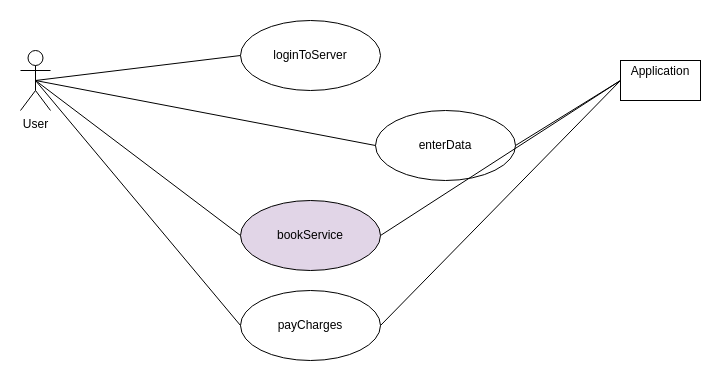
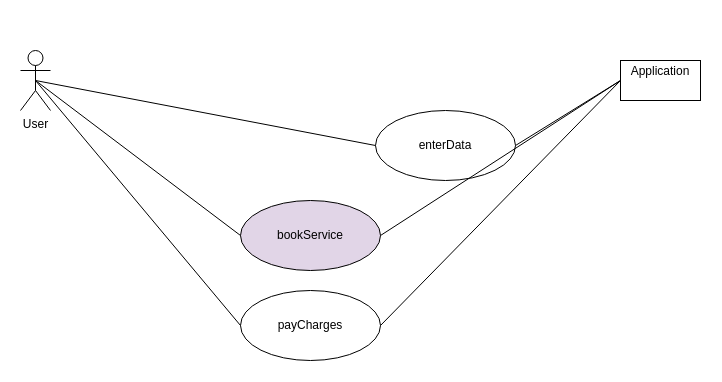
  <mxCell id="0" />
  <mxCell id="1" parent="0" />
  <mxCell id="2" value="User" style="shape=umlActor;html=1;verticalLabelPosition=bottom;verticalAlign=top;align=center;" vertex="1" parent="1"><mxGeometry x="20" y="50" width="30" height="60" as="geometry" /></mxCell>
- <mxCell id="3" value="loginToServer" style="ellipse;whiteSpace=wrap;html=1;" vertex="1" parent="1"><mxGeometry x="240" y="20" width="140" height="70" as="geometry" /></mxCell>
  <mxCell id="4" value="&lt;p style=&quot;margin: 0px ; margin-top: 4px ; text-align: center&quot;&gt;Application&lt;/p&gt;&lt;p style=&quot;margin: 0px ; margin-top: 4px ; text-align: center&quot;&gt;&lt;br&gt;&lt;/p&gt;" style="shape=rect;html=1;overflow=fill;html=1;whiteSpace=wrap;align=center;" vertex="1" parent="1"><mxGeometry x="620" y="60" width="80" height="40" as="geometry" /></mxCell>
- <mxCell id="5" value="" style="edgeStyle=none;html=1;endArrow=none;verticalAlign=bottom;entryX=0;entryY=0.5;entryDx=0;entryDy=0;exitX=0.5;exitY=0.5;exitDx=0;exitDy=0;exitPerimeter=0;" edge="1" parent="1" source="2" target="3"><mxGeometry width="160" relative="1" as="geometry"><mxPoint x="70" y="109.5" as="sourcePoint" /><mxPoint x="230" y="109.5" as="targetPoint" /></mxGeometry></mxCell>
  <mxCell id="6" value="enterData" style="ellipse;whiteSpace=wrap;html=1;" vertex="1" parent="1"><mxGeometry x="375" y="110" width="140" height="70" as="geometry" /></mxCell>
  <mxCell id="7" value="" style="edgeStyle=none;html=1;endArrow=none;verticalAlign=bottom;exitX=1;exitY=0.5;exitDx=0;exitDy=0;entryX=0;entryY=0.5;entryDx=0;entryDy=0;" edge="1" parent="1" source="6" target="4"><mxGeometry width="160" relative="1" as="geometry"><mxPoint x="400" y="180" as="sourcePoint" /><mxPoint x="560" y="180" as="targetPoint" /></mxGeometry></mxCell>
  <mxCell id="8" value="" style="edgeStyle=none;html=1;endArrow=none;verticalAlign=bottom;entryX=0;entryY=0.5;entryDx=0;entryDy=0;exitX=0.5;exitY=0.5;exitDx=0;exitDy=0;exitPerimeter=0;" edge="1" parent="1" source="2" target="6"><mxGeometry width="160" relative="1" as="geometry"><mxPoint x="60" y="160" as="sourcePoint" /><mxPoint x="220" y="160" as="targetPoint" /></mxGeometry></mxCell>
  <mxCell id="9" value="bookService" style="ellipse;whiteSpace=wrap;html=1;fillColor=#e1d5e7;" vertex="1" parent="1"><mxGeometry x="240" y="200" width="140" height="70" as="geometry" /></mxCell>
  <mxCell id="10" value="" style="edgeStyle=none;html=1;endArrow=none;verticalAlign=bottom;exitX=1;exitY=0.5;exitDx=0;exitDy=0;entryX=0;entryY=0.5;entryDx=0;entryDy=0;" edge="1" parent="1" source="9" target="4"><mxGeometry width="160" relative="1" as="geometry"><mxPoint x="410" y="320" as="sourcePoint" /><mxPoint x="570" y="320" as="targetPoint" /></mxGeometry></mxCell>
  <mxCell id="11" value="" style="edgeStyle=none;html=1;endArrow=none;verticalAlign=bottom;entryX=0;entryY=0.5;entryDx=0;entryDy=0;exitX=0.5;exitY=0.5;exitDx=0;exitDy=0;exitPerimeter=0;" edge="1" parent="1" source="2" target="9"><mxGeometry width="160" relative="1" as="geometry"><mxPoint x="70" y="304.5" as="sourcePoint" /><mxPoint x="230" y="304.5" as="targetPoint" /></mxGeometry></mxCell>
  <mxCell id="12" value="payCharges" style="ellipse;whiteSpace=wrap;html=1;" vertex="1" parent="1"><mxGeometry x="240" y="290" width="140" height="70" as="geometry" /></mxCell>
  <mxCell id="13" value="" style="edgeStyle=none;html=1;endArrow=none;verticalAlign=bottom;exitX=1;exitY=0.5;exitDx=0;exitDy=0;entryX=0;entryY=0.5;entryDx=0;entryDy=0;" edge="1" parent="1" source="12" target="4"><mxGeometry width="160" relative="1" as="geometry"><mxPoint x="390" y="324.5" as="sourcePoint" /><mxPoint x="550" y="324.5" as="targetPoint" /></mxGeometry></mxCell>
  <mxCell id="14" value="" style="edgeStyle=none;html=1;endArrow=none;verticalAlign=bottom;entryX=0;entryY=0.5;entryDx=0;entryDy=0;exitX=0.5;exitY=0.5;exitDx=0;exitDy=0;exitPerimeter=0;" edge="1" parent="1" source="2" target="12"><mxGeometry width="160" relative="1" as="geometry"><mxPoint x="70" y="324.5" as="sourcePoint" /><mxPoint x="230" y="324.5" as="targetPoint" /></mxGeometry></mxCell>
